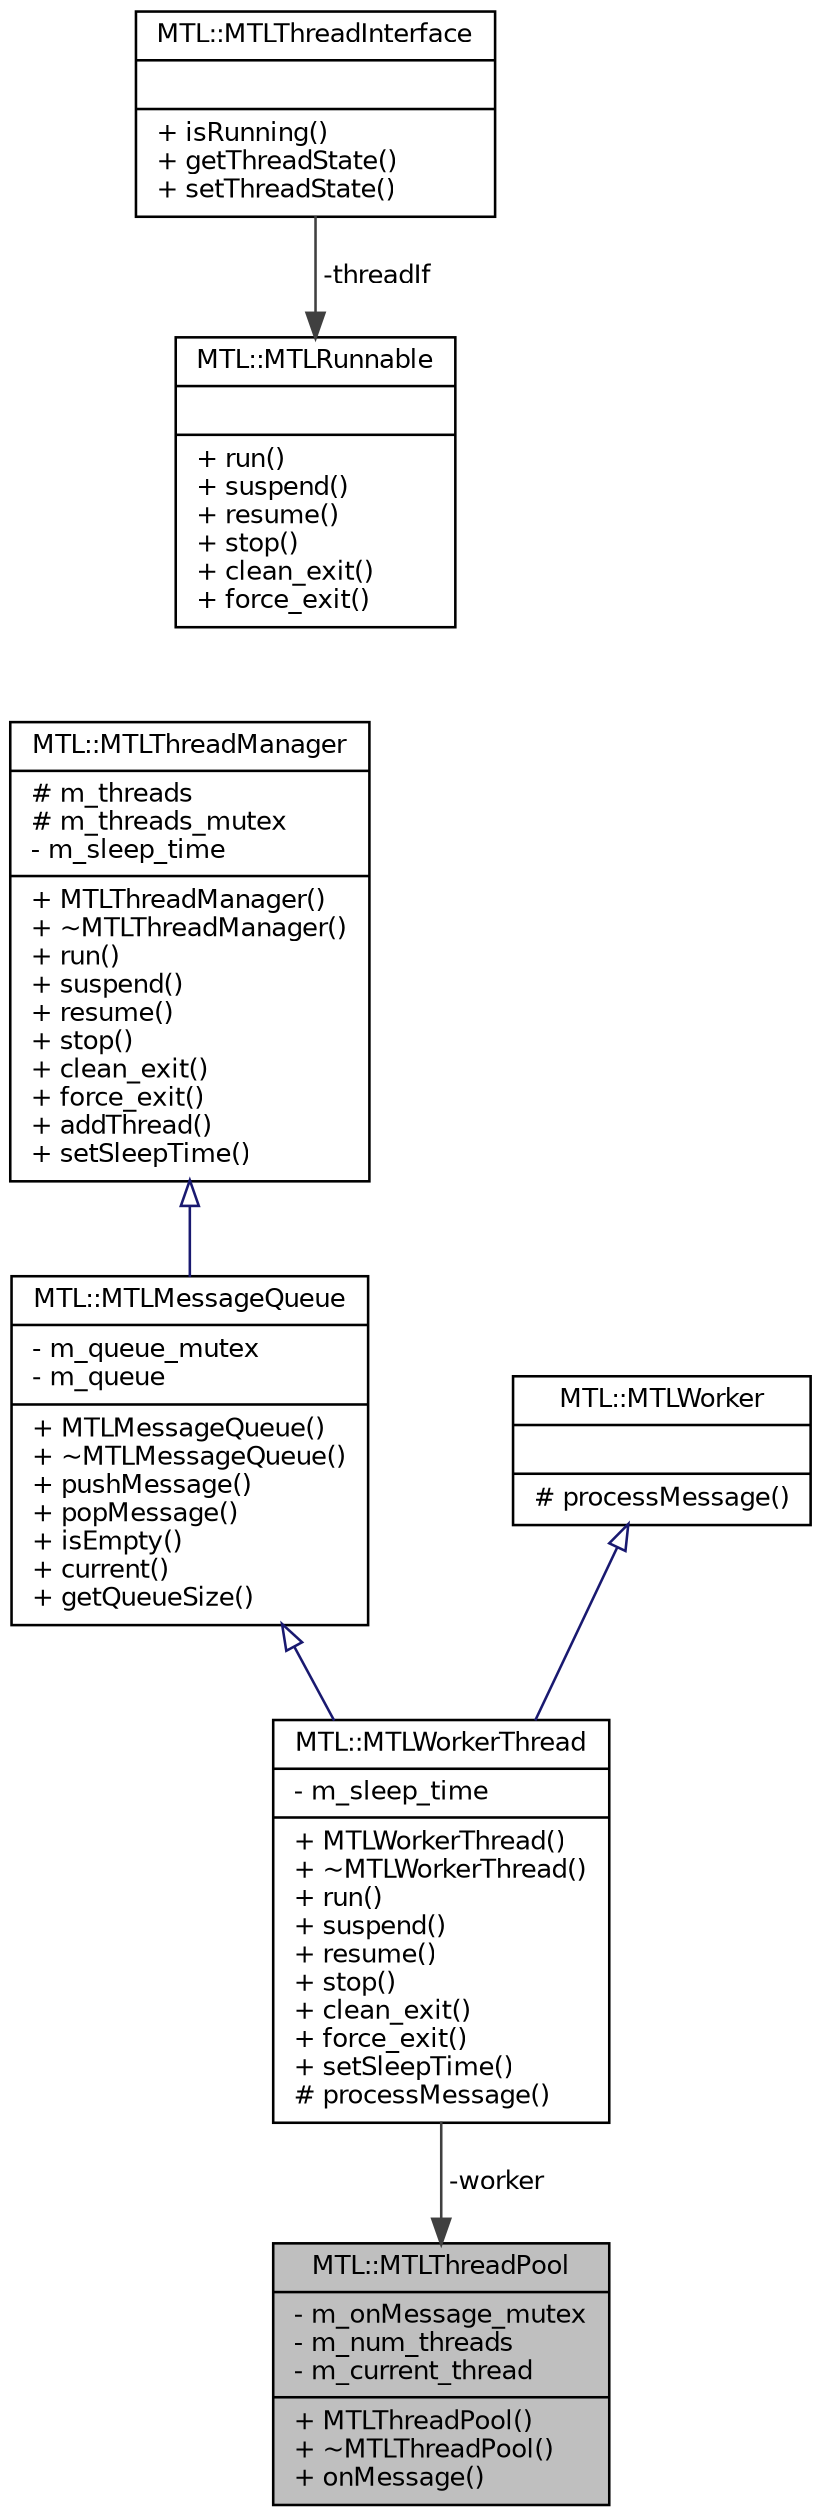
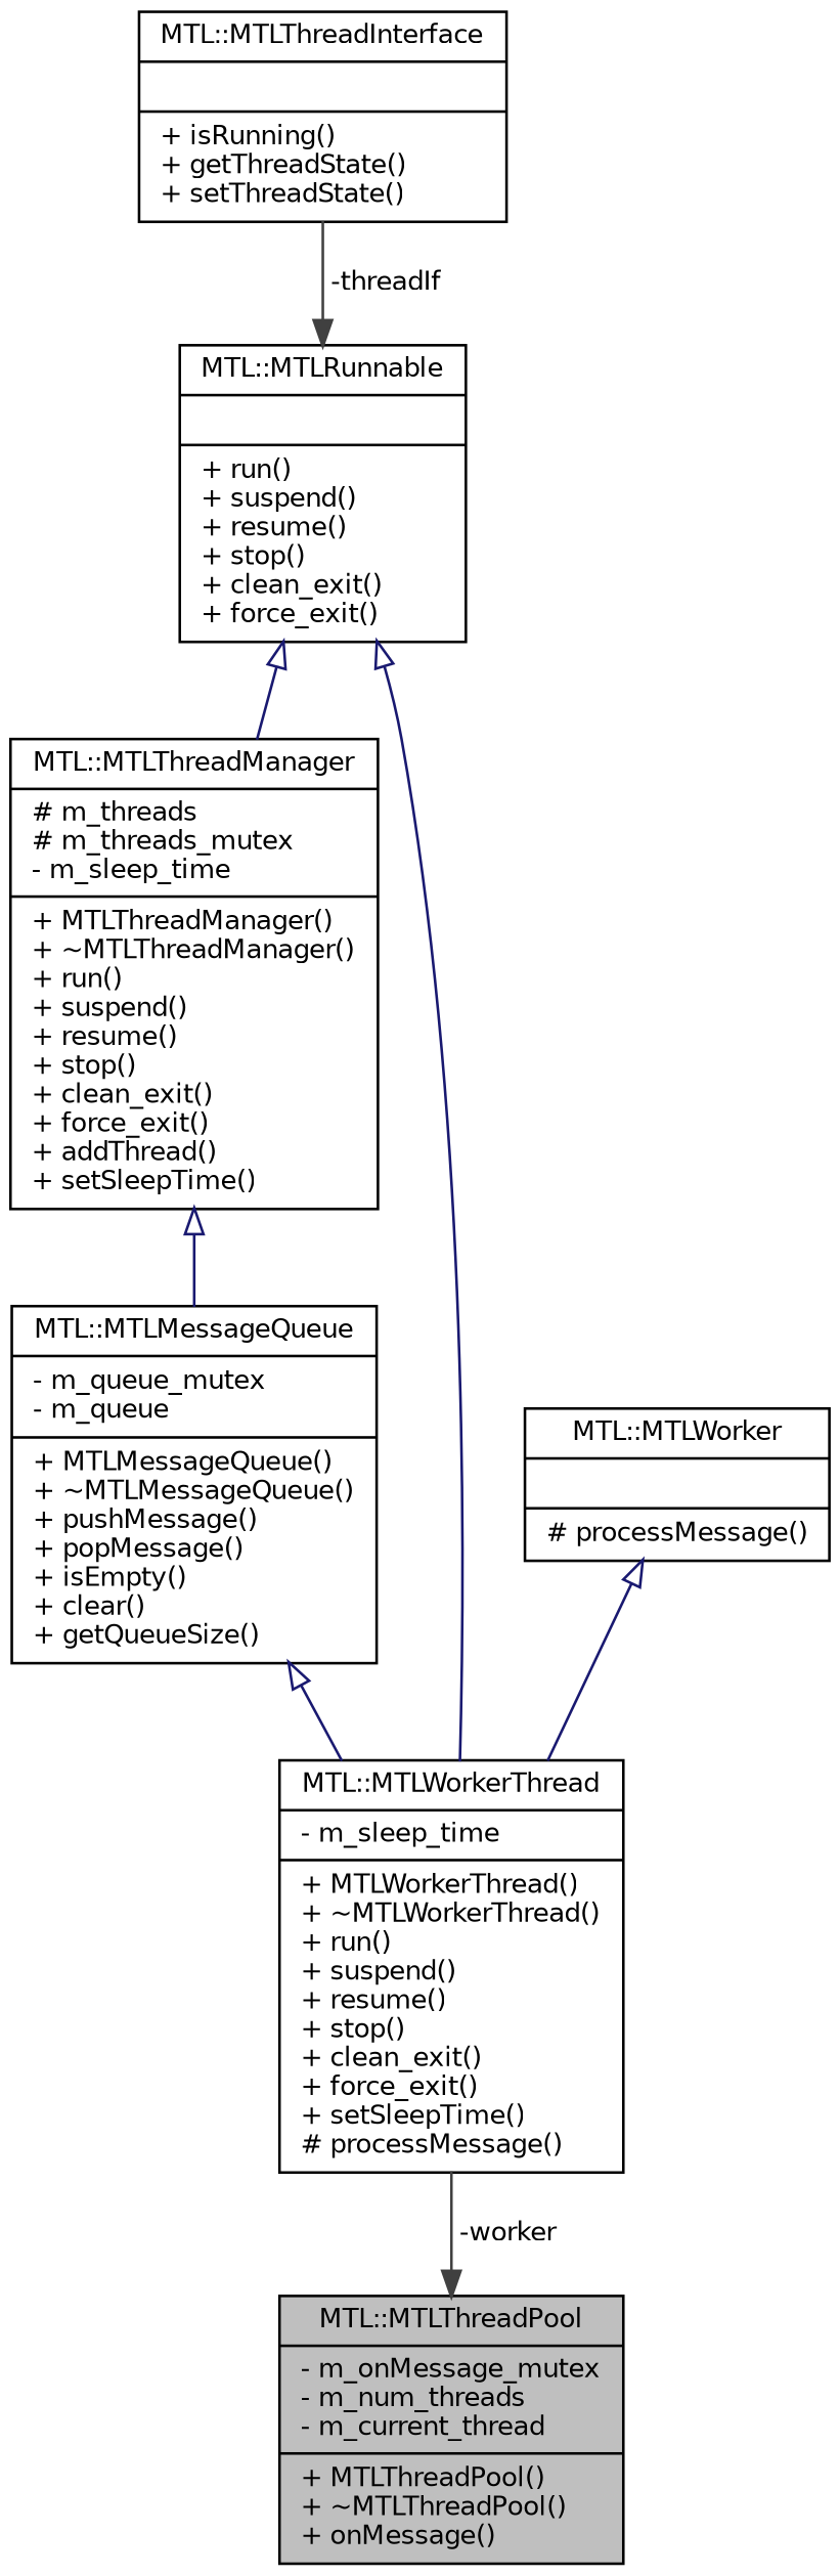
  digraph {
    node [color=black fillcolor=white fontname=Helvetica fontsize=10 shape=record style=filled]
    edge [arrowtail=onormal color=midnightblue dir=back fontname=Helvetica fontsize=10 labelfontname=Helvetica labelfontsize=10 style=solid]
    n1 [fillcolor=grey75 fontcolor=black height=0.2 label="{MTL::MTLThreadPool\n|- m_onMessage_mutex\l- m_num_threads\l- m_current_thread\l|+ MTLThreadPool()\l+ ~MTLThreadPool()\l+ onMessage()\l}" width=0.4]
    n2 [height=0.2 label="{MTL::MTLThreadManager\n|# m_threads\l# m_threads_mutex\l- m_sleep_time\l|+ MTLThreadManager()\l+ ~MTLThreadManager()\l+ run()\l+ suspend()\l+ resume()\l+ stop()\l+ clean_exit()\l+ force_exit()\l+ addThread()\l+ setSleepTime()\l}" width=0.4]
-   n3 [height=0.2 label="{MTL::MTLMessageQueue\n|- m_queue_mutex\l- m_queue\l|+ MTLMessageQueue()\l+ ~MTLMessageQueue()\l+ pushMessage()\l+ popMessage()\l+ isEmpty()\l+ current()\l+ getQueueSize()\l}" width=0.4]
+   n3 [height=0.2 label="{MTL::MTLMessageQueue\n|- m_queue_mutex\l- m_queue\l|+ MTLMessageQueue()\l+ ~MTLMessageQueue()\l+ pushMessage()\l+ popMessage()\l+ isEmpty()\l+ clear()\l+ getQueueSize()\l}" width=0.4]
    n4 [height=0.2 label="{MTL::MTLRunnable\n||+ run()\l+ suspend()\l+ resume()\l+ stop()\l+ clean_exit()\l+ force_exit()\l}" width=0.4]
    n5 [height=0.2 label="{MTL::MTLWorkerThread\n|- m_sleep_time\l|+ MTLWorkerThread()\l+ ~MTLWorkerThread()\l+ run()\l+ suspend()\l+ resume()\l+ stop()\l+ clean_exit()\l+ force_exit()\l+ setSleepTime()\l# processMessage()\l}" width=0.4]
    n6 [height=0.2 label="{MTL::MTLThreadInterface\n||+ isRunning()\l+ getThreadState()\l+ setThreadState()\l}" width=0.4]
    n7 [height=0.2 label="{MTL::MTLWorker\n||# processMessage()\l}" width=0.4]
    n2 -> n3
    n3 -> n5
+   n4 -> n2
+   n4 -> n5
    n5 -> n1 [arrowhead=normal color=grey25 label=" -worker" arrowtail="" dir=""]
    n6 -> n4 [arrowhead=normal color=grey25 label=" -threadIf" arrowtail="" dir=""]
    n7 -> n5
  }
